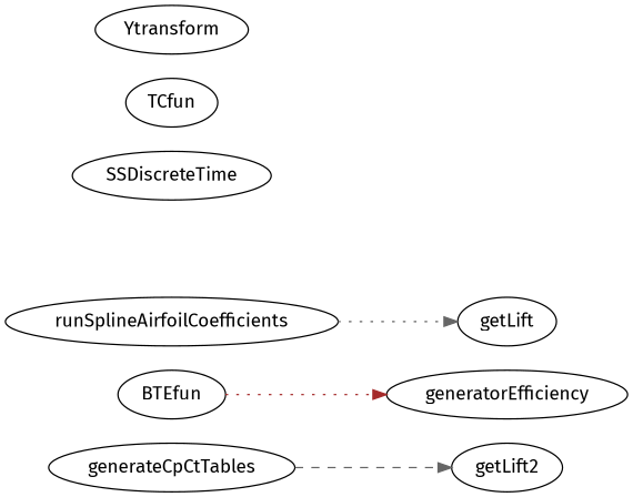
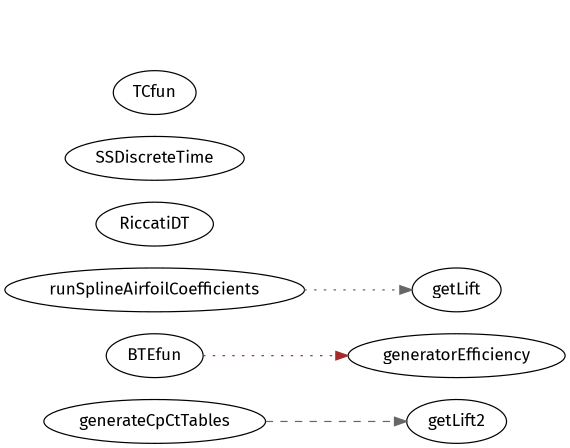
  digraph {
    fontname="Fira Sans"
    rankdir=LR
    node [fontname="Fira Sans"]
    edge [color=gray40 fontname="Fira Sans" style=dotted]
    n1 [label=getLift2]
    generateCpCtTables
    BTEfun
    generatorEfficiency
    runSplineAirfoilCoefficients
    getLift
+   RiccatiDT
    SSDiscreteTime
    TCfun
-   Ytransform
    generateCpCtTables -> n1 [style=dashed]
    BTEfun -> generatorEfficiency [color=brown]
    runSplineAirfoilCoefficients -> getLift
  }
